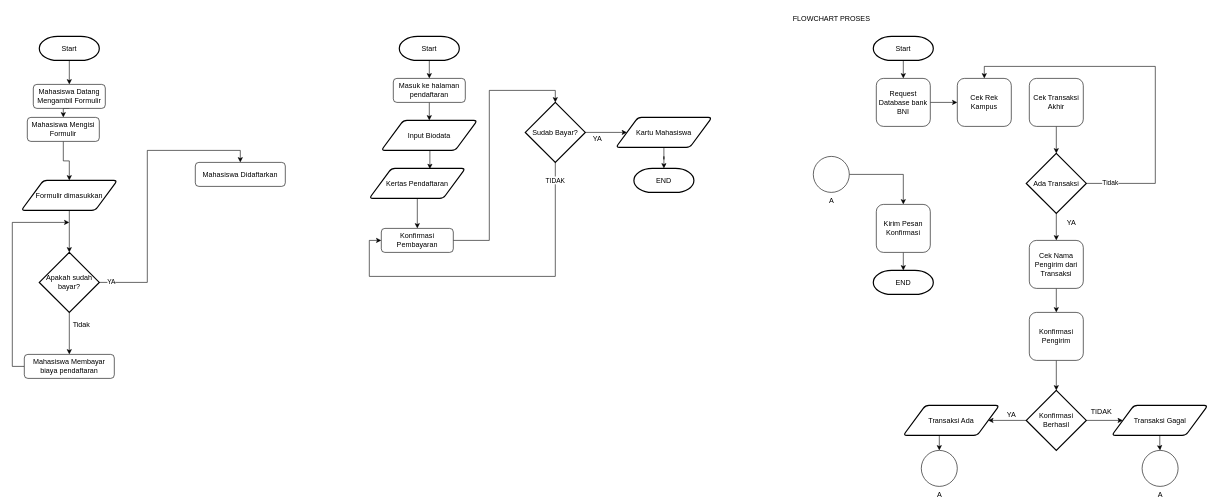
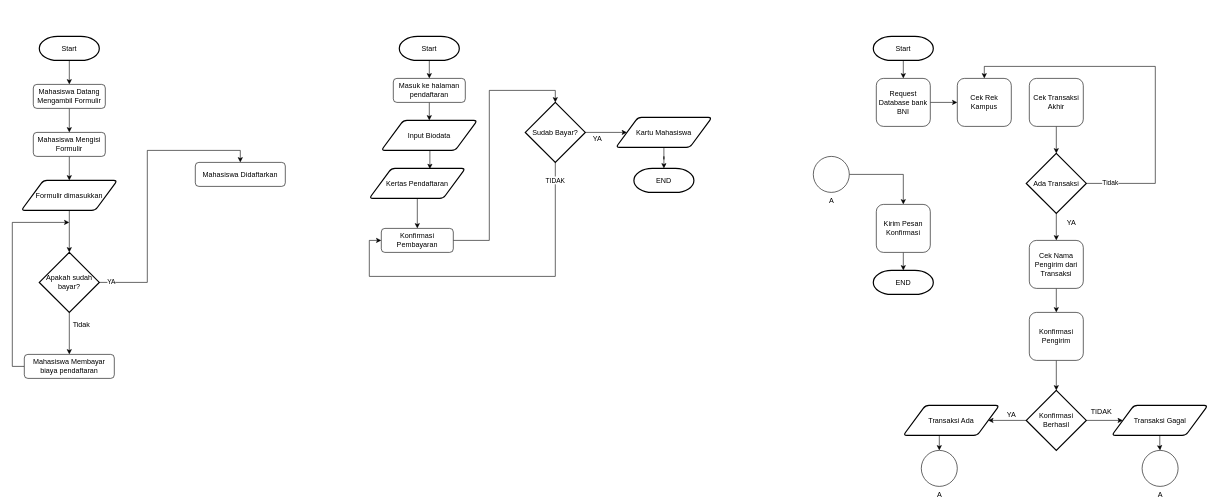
  <mxCell id="0" />
  <mxCell id="1" parent="0" />
  <mxCell id="2" style="edgeStyle=orthogonalEdgeStyle;rounded=0;orthogonalLoop=1;jettySize=auto;html=1;exitX=0.5;exitY=1;exitDx=0;exitDy=0;exitPerimeter=0;entryX=0.5;entryY=0;entryDx=0;entryDy=0;" edge="1" parent="1" source="3" target="5"><mxGeometry relative="1" as="geometry" /></mxCell>
  <mxCell id="3" value="Start" style="strokeWidth=2;html=1;shape=mxgraph.flowchart.terminator;whiteSpace=wrap;" vertex="1" parent="1"><mxGeometry x="65" y="60" width="100" height="40" as="geometry" /></mxCell>
  <mxCell id="4" style="edgeStyle=orthogonalEdgeStyle;rounded=0;orthogonalLoop=1;jettySize=auto;html=1;exitX=0.5;exitY=1;exitDx=0;exitDy=0;entryX=0.5;entryY=0;entryDx=0;entryDy=0;" edge="1" parent="1" source="5" target="7"><mxGeometry relative="1" as="geometry" /></mxCell>
  <mxCell id="5" value="Mahasiswa Datang Mengambil Formulir" style="rounded=1;whiteSpace=wrap;html=1;fontSize=12;glass=0;strokeWidth=1;shadow=0;" vertex="1" parent="1"><mxGeometry x="55" y="140" width="120" height="40" as="geometry" /></mxCell>
  <mxCell id="6" style="edgeStyle=orthogonalEdgeStyle;rounded=0;orthogonalLoop=1;jettySize=auto;html=1;exitX=0.5;exitY=1;exitDx=0;exitDy=0;entryX=0.5;entryY=0;entryDx=0;entryDy=0;" edge="1" parent="1" source="7" target="9"><mxGeometry relative="1" as="geometry" /></mxCell>
- <mxCell id="7" value="Mahasiswa Mengisi Formulir" style="rounded=1;whiteSpace=wrap;html=1;fontSize=12;glass=0;strokeWidth=1;shadow=0;" vertex="1" parent="1"><mxGeometry x="45" y="195" width="120" height="40" as="geometry" /></mxCell>
+ <mxCell id="7" value="Mahasiswa Mengisi Formulir" style="rounded=1;whiteSpace=wrap;html=1;fontSize=12;glass=0;strokeWidth=1;shadow=0;" vertex="1" parent="1"><mxGeometry x="55" y="220" width="120" height="40" as="geometry" /></mxCell>
  <mxCell id="8" style="edgeStyle=orthogonalEdgeStyle;rounded=0;orthogonalLoop=1;jettySize=auto;html=1;exitX=0.5;exitY=1;exitDx=0;exitDy=0;entryX=0.5;entryY=0;entryDx=0;entryDy=0;entryPerimeter=0;" edge="1" parent="1" source="9" target="13"><mxGeometry relative="1" as="geometry" /></mxCell>
  <mxCell id="9" value="Formulir dimasukkan" style="shape=parallelogram;html=1;strokeWidth=2;perimeter=parallelogramPerimeter;whiteSpace=wrap;rounded=1;arcSize=12;size=0.23;" vertex="1" parent="1"><mxGeometry x="35" y="300" width="160" height="50" as="geometry" /></mxCell>
  <mxCell id="10" style="edgeStyle=orthogonalEdgeStyle;rounded=0;orthogonalLoop=1;jettySize=auto;html=1;exitX=1;exitY=0.5;exitDx=0;exitDy=0;exitPerimeter=0;entryX=0.5;entryY=0;entryDx=0;entryDy=0;" edge="1" parent="1" source="13" target="14"><mxGeometry relative="1" as="geometry" /></mxCell>
  <mxCell id="11" value="YA" style="edgeLabel;html=1;align=center;verticalAlign=middle;resizable=0;points=[];" vertex="1" connectable="0" parent="10"><mxGeometry x="-0.918" y="2" relative="1" as="geometry"><mxPoint as="offset" /></mxGeometry></mxCell>
  <mxCell id="12" style="edgeStyle=orthogonalEdgeStyle;rounded=0;orthogonalLoop=1;jettySize=auto;html=1;exitX=0.5;exitY=1;exitDx=0;exitDy=0;exitPerimeter=0;entryX=0.5;entryY=0;entryDx=0;entryDy=0;" edge="1" parent="1" source="13" target="16"><mxGeometry relative="1" as="geometry" /></mxCell>
  <mxCell id="13" value="Apakah sudah bayar?" style="strokeWidth=2;html=1;shape=mxgraph.flowchart.decision;whiteSpace=wrap;" vertex="1" parent="1"><mxGeometry x="65" y="420" width="100" height="100" as="geometry" /></mxCell>
  <mxCell id="14" value="Mahasiswa Didaftarkan" style="rounded=1;whiteSpace=wrap;html=1;fontSize=12;glass=0;strokeWidth=1;shadow=0;" vertex="1" parent="1"><mxGeometry x="325" y="270" width="150" height="40" as="geometry" /></mxCell>
  <mxCell id="15" style="edgeStyle=orthogonalEdgeStyle;rounded=0;orthogonalLoop=1;jettySize=auto;html=1;exitX=0;exitY=0.5;exitDx=0;exitDy=0;" edge="1" parent="1" source="16"><mxGeometry relative="1" as="geometry"><mxPoint x="115" y="370" as="targetPoint" /><Array as="points"><mxPoint x="20" y="610" /><mxPoint x="20" y="370" /></Array></mxGeometry></mxCell>
  <mxCell id="16" value="Mahasiswa Membayar biaya pendaftaran" style="rounded=1;whiteSpace=wrap;html=1;fontSize=12;glass=0;strokeWidth=1;shadow=0;" vertex="1" parent="1"><mxGeometry x="40" y="590" width="150" height="40" as="geometry" /></mxCell>
  <mxCell id="17" value="Tidak" style="text;html=1;align=center;verticalAlign=middle;resizable=0;points=[];autosize=1;" vertex="1" parent="1"><mxGeometry x="115" y="530" width="40" height="20" as="geometry" /></mxCell>
  <mxCell id="18" style="edgeStyle=orthogonalEdgeStyle;rounded=0;orthogonalLoop=1;jettySize=auto;html=1;exitX=0.5;exitY=1;exitDx=0;exitDy=0;exitPerimeter=0;entryX=0.5;entryY=0;entryDx=0;entryDy=0;" edge="1" parent="1" source="19" target="21"><mxGeometry relative="1" as="geometry" /></mxCell>
  <mxCell id="19" value="Start" style="strokeWidth=2;html=1;shape=mxgraph.flowchart.terminator;whiteSpace=wrap;" vertex="1" parent="1"><mxGeometry x="665" y="60" width="100" height="40" as="geometry" /></mxCell>
  <mxCell id="20" style="edgeStyle=orthogonalEdgeStyle;rounded=0;orthogonalLoop=1;jettySize=auto;html=1;exitX=0.5;exitY=1;exitDx=0;exitDy=0;entryX=0.5;entryY=0;entryDx=0;entryDy=0;" edge="1" parent="1" source="21" target="23"><mxGeometry relative="1" as="geometry" /></mxCell>
  <mxCell id="21" value="Masuk ke halaman pendaftaran" style="rounded=1;whiteSpace=wrap;html=1;fontSize=12;glass=0;strokeWidth=1;shadow=0;" vertex="1" parent="1"><mxGeometry x="655" y="130" width="120" height="40" as="geometry" /></mxCell>
  <mxCell id="22" style="edgeStyle=orthogonalEdgeStyle;rounded=0;orthogonalLoop=1;jettySize=auto;html=1;exitX=0.5;exitY=1;exitDx=0;exitDy=0;entryX=0.631;entryY=0.02;entryDx=0;entryDy=0;entryPerimeter=0;" edge="1" parent="1" source="23" target="25"><mxGeometry relative="1" as="geometry" /></mxCell>
  <mxCell id="23" value="Input Biodata" style="shape=parallelogram;html=1;strokeWidth=2;perimeter=parallelogramPerimeter;whiteSpace=wrap;rounded=1;arcSize=12;size=0.23;" vertex="1" parent="1"><mxGeometry x="635" y="200" width="160" height="50" as="geometry" /></mxCell>
  <mxCell id="24" style="edgeStyle=orthogonalEdgeStyle;rounded=0;orthogonalLoop=1;jettySize=auto;html=1;exitX=0.5;exitY=1;exitDx=0;exitDy=0;entryX=0.5;entryY=0;entryDx=0;entryDy=0;" edge="1" parent="1" source="25" target="27"><mxGeometry relative="1" as="geometry" /></mxCell>
  <mxCell id="25" value="Kertas Pendaftaran" style="shape=parallelogram;html=1;strokeWidth=2;perimeter=parallelogramPerimeter;whiteSpace=wrap;rounded=1;arcSize=12;size=0.23;" vertex="1" parent="1"><mxGeometry x="615" y="280" width="160" height="50" as="geometry" /></mxCell>
  <mxCell id="26" style="edgeStyle=orthogonalEdgeStyle;rounded=0;orthogonalLoop=1;jettySize=auto;html=1;exitX=1;exitY=0.5;exitDx=0;exitDy=0;entryX=0.5;entryY=0;entryDx=0;entryDy=0;entryPerimeter=0;" edge="1" parent="1" source="27" target="31"><mxGeometry relative="1" as="geometry" /></mxCell>
  <mxCell id="27" value="Konfirmasi Pembayaran" style="rounded=1;whiteSpace=wrap;html=1;fontSize=12;glass=0;strokeWidth=1;shadow=0;" vertex="1" parent="1"><mxGeometry x="635" y="380" width="120" height="40" as="geometry" /></mxCell>
  <mxCell id="28" style="edgeStyle=orthogonalEdgeStyle;rounded=0;orthogonalLoop=1;jettySize=auto;html=1;exitX=1;exitY=0.5;exitDx=0;exitDy=0;exitPerimeter=0;" edge="1" parent="1" source="31" target="33"><mxGeometry relative="1" as="geometry" /></mxCell>
  <mxCell id="29" style="edgeStyle=orthogonalEdgeStyle;rounded=0;orthogonalLoop=1;jettySize=auto;html=1;exitX=0.5;exitY=1;exitDx=0;exitDy=0;exitPerimeter=0;entryX=0;entryY=0.5;entryDx=0;entryDy=0;" edge="1" parent="1" source="31" target="27"><mxGeometry relative="1" as="geometry"><Array as="points"><mxPoint x="925" y="460" /><mxPoint x="615" y="460" /><mxPoint x="615" y="400" /></Array></mxGeometry></mxCell>
  <mxCell id="30" value="TIDAK" style="edgeLabel;html=1;align=center;verticalAlign=middle;resizable=0;points=[];" vertex="1" connectable="0" parent="29"><mxGeometry x="-0.9" y="-1" relative="1" as="geometry"><mxPoint as="offset" /></mxGeometry></mxCell>
  <mxCell id="31" value="Sudab Bayar?" style="strokeWidth=2;html=1;shape=mxgraph.flowchart.decision;whiteSpace=wrap;" vertex="1" parent="1"><mxGeometry x="875" y="170" width="100" height="100" as="geometry" /></mxCell>
  <mxCell id="32" style="edgeStyle=orthogonalEdgeStyle;rounded=0;orthogonalLoop=1;jettySize=auto;html=1;exitX=0.5;exitY=1;exitDx=0;exitDy=0;" edge="1" parent="1" source="33" target="35"><mxGeometry relative="1" as="geometry" /></mxCell>
  <mxCell id="33" value="Kartu Mahasiswa" style="shape=parallelogram;html=1;strokeWidth=2;perimeter=parallelogramPerimeter;whiteSpace=wrap;rounded=1;arcSize=12;size=0.23;" vertex="1" parent="1"><mxGeometry x="1026" y="195" width="160" height="50" as="geometry" /></mxCell>
  <mxCell id="34" value="YA" style="text;html=1;align=center;verticalAlign=middle;resizable=0;points=[];autosize=1;" vertex="1" parent="1"><mxGeometry x="980" y="220" width="30" height="20" as="geometry" /></mxCell>
  <mxCell id="35" value="END" style="strokeWidth=2;html=1;shape=mxgraph.flowchart.terminator;whiteSpace=wrap;" vertex="1" parent="1"><mxGeometry x="1056" y="280" width="100" height="40" as="geometry" /></mxCell>
  <mxCell id="36" style="edgeStyle=orthogonalEdgeStyle;rounded=0;orthogonalLoop=1;jettySize=auto;html=1;exitX=0.5;exitY=1;exitDx=0;exitDy=0;exitPerimeter=0;entryX=0.5;entryY=0;entryDx=0;entryDy=0;" edge="1" parent="1" source="37" target="39"><mxGeometry relative="1" as="geometry" /></mxCell>
  <mxCell id="37" value="Start" style="strokeWidth=2;html=1;shape=mxgraph.flowchart.terminator;whiteSpace=wrap;" vertex="1" parent="1"><mxGeometry x="1455" y="60" width="100" height="40" as="geometry" /></mxCell>
  <mxCell id="38" style="edgeStyle=orthogonalEdgeStyle;rounded=0;orthogonalLoop=1;jettySize=auto;html=1;exitX=1;exitY=0.5;exitDx=0;exitDy=0;entryX=0;entryY=0.5;entryDx=0;entryDy=0;" edge="1" parent="1" source="39" target="40"><mxGeometry relative="1" as="geometry" /></mxCell>
  <mxCell id="39" value="Request Database bank BNI" style="rounded=1;whiteSpace=wrap;html=1;fontSize=12;glass=0;strokeWidth=1;shadow=0;" vertex="1" parent="1"><mxGeometry x="1460" y="130" width="90" height="80" as="geometry" /></mxCell>
  <mxCell id="40" value="Cek Rek Kampus" style="rounded=1;whiteSpace=wrap;html=1;fontSize=12;glass=0;strokeWidth=1;shadow=0;" vertex="1" parent="1"><mxGeometry x="1595" y="130" width="90" height="80" as="geometry" /></mxCell>
  <mxCell id="41" style="edgeStyle=orthogonalEdgeStyle;rounded=0;orthogonalLoop=1;jettySize=auto;html=1;exitX=0.5;exitY=1;exitDx=0;exitDy=0;entryX=0.5;entryY=0;entryDx=0;entryDy=0;entryPerimeter=0;" edge="1" parent="1" source="42" target="46"><mxGeometry relative="1" as="geometry" /></mxCell>
  <mxCell id="42" value="Cek Transaksi Akhir" style="rounded=1;whiteSpace=wrap;html=1;fontSize=12;glass=0;strokeWidth=1;shadow=0;" vertex="1" parent="1"><mxGeometry x="1715" y="130" width="90" height="80" as="geometry" /></mxCell>
  <mxCell id="43" style="edgeStyle=orthogonalEdgeStyle;rounded=0;orthogonalLoop=1;jettySize=auto;html=1;exitX=1;exitY=0.5;exitDx=0;exitDy=0;exitPerimeter=0;entryX=0.5;entryY=0;entryDx=0;entryDy=0;" edge="1" parent="1" source="46" target="40"><mxGeometry relative="1" as="geometry"><Array as="points"><mxPoint x="1925" y="305" /><mxPoint x="1925" y="110" /><mxPoint x="1640" y="110" /></Array></mxGeometry></mxCell>
  <mxCell id="44" value="Tidak" style="edgeLabel;html=1;align=center;verticalAlign=middle;resizable=0;points=[];" vertex="1" connectable="0" parent="43"><mxGeometry x="-0.873" y="2" relative="1" as="geometry"><mxPoint as="offset" /></mxGeometry></mxCell>
  <mxCell id="45" style="edgeStyle=orthogonalEdgeStyle;rounded=0;orthogonalLoop=1;jettySize=auto;html=1;exitX=0.5;exitY=1;exitDx=0;exitDy=0;exitPerimeter=0;" edge="1" parent="1" source="46" target="48"><mxGeometry relative="1" as="geometry" /></mxCell>
  <mxCell id="46" value="Ada Transaksi" style="strokeWidth=2;html=1;shape=mxgraph.flowchart.decision;whiteSpace=wrap;" vertex="1" parent="1"><mxGeometry x="1710" y="255" width="100" height="100" as="geometry" /></mxCell>
  <mxCell id="47" style="edgeStyle=orthogonalEdgeStyle;rounded=0;orthogonalLoop=1;jettySize=auto;html=1;exitX=0.5;exitY=1;exitDx=0;exitDy=0;entryX=0.5;entryY=0;entryDx=0;entryDy=0;" edge="1" parent="1" source="48" target="50"><mxGeometry relative="1" as="geometry" /></mxCell>
  <mxCell id="48" value="Cek Nama Pengirim dari Transaksi&lt;span style=&quot;color: rgba(0 , 0 , 0 , 0) ; font-family: monospace ; font-size: 0px&quot;&gt;%3CmxGraphModel%3E%3Croot%3E%3CmxCell%20id%3D%220%22%2F%3E%3CmxCell%20id%3D%221%22%20parent%3D%220%22%2F%3E%3CmxCell%20id%3D%222%22%20value%3D%22Cek%20Transaksi%20Akhir%22%20style%3D%22rounded%3D1%3BwhiteSpace%3Dwrap%3Bhtml%3D1%3BfontSize%3D12%3Bglass%3D0%3BstrokeWidth%3D1%3Bshadow%3D0%3B%22%20vertex%3D%221%22%20parent%3D%221%22%3E%3CmxGeometry%20x%3D%221850%22%20y%3D%22170%22%20width%3D%2290%22%20height%3D%2280%22%20as%3D%22geometry%22%2F%3E%3C%2FmxCell%3E%3C%2Froot%3E%3C%2FmxGraphModel%3E&lt;/span&gt;" style="rounded=1;whiteSpace=wrap;html=1;fontSize=12;glass=0;strokeWidth=1;shadow=0;" vertex="1" parent="1"><mxGeometry x="1715" y="400" width="90" height="80" as="geometry" /></mxCell>
  <mxCell id="49" style="edgeStyle=orthogonalEdgeStyle;rounded=0;orthogonalLoop=1;jettySize=auto;html=1;exitX=0.5;exitY=1;exitDx=0;exitDy=0;entryX=0.5;entryY=0;entryDx=0;entryDy=0;entryPerimeter=0;" edge="1" parent="1" source="50" target="53"><mxGeometry relative="1" as="geometry" /></mxCell>
  <mxCell id="50" value="Konfirmasi Pengirim" style="rounded=1;whiteSpace=wrap;html=1;fontSize=12;glass=0;strokeWidth=1;shadow=0;" vertex="1" parent="1"><mxGeometry x="1715" y="520" width="90" height="80" as="geometry" /></mxCell>
  <mxCell id="51" style="edgeStyle=orthogonalEdgeStyle;rounded=0;orthogonalLoop=1;jettySize=auto;html=1;exitX=1;exitY=0.5;exitDx=0;exitDy=0;exitPerimeter=0;" edge="1" parent="1" source="53" target="55"><mxGeometry relative="1" as="geometry" /></mxCell>
  <mxCell id="52" style="edgeStyle=orthogonalEdgeStyle;rounded=0;orthogonalLoop=1;jettySize=auto;html=1;exitX=0;exitY=0.5;exitDx=0;exitDy=0;exitPerimeter=0;" edge="1" parent="1" source="53" target="57"><mxGeometry relative="1" as="geometry" /></mxCell>
  <mxCell id="53" value="Konfirmasi Berhasil" style="strokeWidth=2;html=1;shape=mxgraph.flowchart.decision;whiteSpace=wrap;" vertex="1" parent="1"><mxGeometry x="1710" y="650" width="100" height="100" as="geometry" /></mxCell>
  <mxCell id="54" style="edgeStyle=orthogonalEdgeStyle;rounded=0;orthogonalLoop=1;jettySize=auto;html=1;exitX=0.5;exitY=1;exitDx=0;exitDy=0;" edge="1" parent="1" source="55" target="64"><mxGeometry relative="1" as="geometry" /></mxCell>
  <mxCell id="55" value="Transaksi Gagal" style="shape=parallelogram;html=1;strokeWidth=2;perimeter=parallelogramPerimeter;whiteSpace=wrap;rounded=1;arcSize=12;size=0.23;" vertex="1" parent="1"><mxGeometry x="1852.5" y="675" width="160" height="50" as="geometry" /></mxCell>
  <mxCell id="56" style="edgeStyle=orthogonalEdgeStyle;rounded=0;orthogonalLoop=1;jettySize=auto;html=1;exitX=0.5;exitY=1;exitDx=0;exitDy=0;entryX=0.5;entryY=0;entryDx=0;entryDy=0;entryPerimeter=0;" edge="1" parent="1" source="57" target="63"><mxGeometry relative="1" as="geometry" /></mxCell>
  <mxCell id="57" value="Transaksi Ada" style="shape=parallelogram;html=1;strokeWidth=2;perimeter=parallelogramPerimeter;whiteSpace=wrap;rounded=1;arcSize=12;size=0.23;" vertex="1" parent="1"><mxGeometry x="1505" y="675" width="160" height="50" as="geometry" /></mxCell>
  <mxCell id="58" style="edgeStyle=orthogonalEdgeStyle;rounded=0;orthogonalLoop=1;jettySize=auto;html=1;exitX=0.5;exitY=1;exitDx=0;exitDy=0;entryX=0.5;entryY=0;entryDx=0;entryDy=0;entryPerimeter=0;" edge="1" parent="1" source="59" target="60"><mxGeometry relative="1" as="geometry" /></mxCell>
  <mxCell id="59" value="Kirim Pesan Konfirmasi" style="rounded=1;whiteSpace=wrap;html=1;fontSize=12;glass=0;strokeWidth=1;shadow=0;" vertex="1" parent="1"><mxGeometry x="1460" y="340" width="90" height="80" as="geometry" /></mxCell>
  <mxCell id="60" value="END" style="strokeWidth=2;html=1;shape=mxgraph.flowchart.terminator;whiteSpace=wrap;" vertex="1" parent="1"><mxGeometry x="1455" y="450" width="100" height="40" as="geometry" /></mxCell>
  <mxCell id="61" style="edgeStyle=orthogonalEdgeStyle;rounded=0;orthogonalLoop=1;jettySize=auto;html=1;exitX=1;exitY=0.5;exitDx=0;exitDy=0;exitPerimeter=0;entryX=0.5;entryY=0;entryDx=0;entryDy=0;" edge="1" parent="1" source="62" target="59"><mxGeometry relative="1" as="geometry" /></mxCell>
  <mxCell id="62" value="A" style="verticalLabelPosition=bottom;verticalAlign=top;html=1;shape=mxgraph.flowchart.on-page_reference;" vertex="1" parent="1"><mxGeometry x="1355" y="260" width="60" height="60" as="geometry" /></mxCell>
  <mxCell id="63" value="A" style="verticalLabelPosition=bottom;verticalAlign=top;html=1;shape=mxgraph.flowchart.on-page_reference;" vertex="1" parent="1"><mxGeometry x="1535" y="750" width="60" height="60" as="geometry" /></mxCell>
  <mxCell id="64" value="A" style="verticalLabelPosition=bottom;verticalAlign=top;html=1;shape=mxgraph.flowchart.on-page_reference;" vertex="1" parent="1"><mxGeometry x="1903" y="750" width="60" height="60" as="geometry" /></mxCell>
- <mxCell id="65" value="FLOWCHART PROSES" style="text;html=1;align=center;verticalAlign=middle;resizable=0;points=[];autosize=1;" vertex="1" parent="1"><mxGeometry x="1315" y="20" width="140" height="20" as="geometry" /></mxCell>
  <mxCell id="66" value="YA" style="text;html=1;align=center;verticalAlign=middle;resizable=0;points=[];autosize=1;" vertex="1" parent="1"><mxGeometry x="1770" y="360" width="30" height="20" as="geometry" /></mxCell>
  <mxCell id="67" value="TIDAK" style="text;html=1;align=center;verticalAlign=middle;resizable=0;points=[];autosize=1;" vertex="1" parent="1"><mxGeometry x="1810" y="675" width="50" height="20" as="geometry" /></mxCell>
  <mxCell id="68" value="YA" style="text;html=1;align=center;verticalAlign=middle;resizable=0;points=[];autosize=1;" vertex="1" parent="1"><mxGeometry x="1670" y="680" width="30" height="20" as="geometry" /></mxCell>
